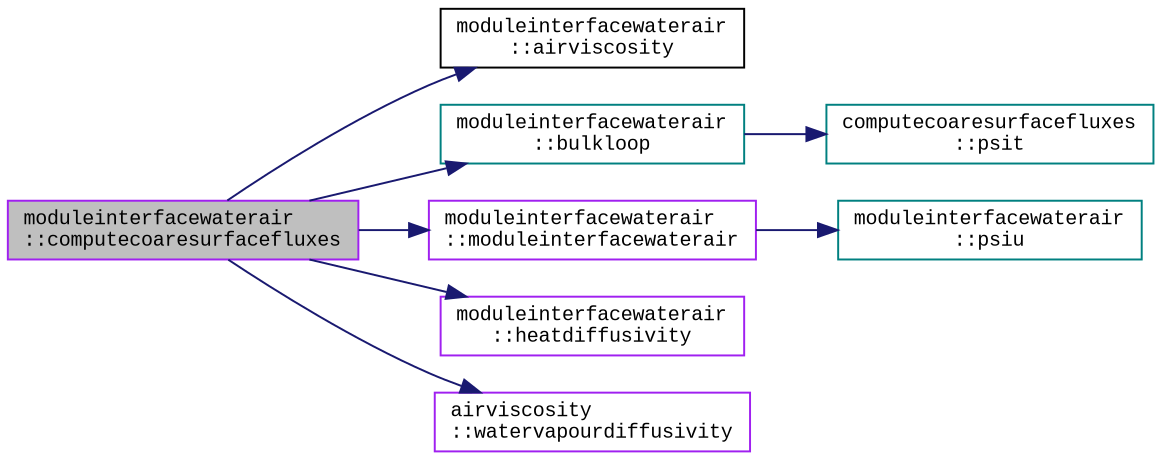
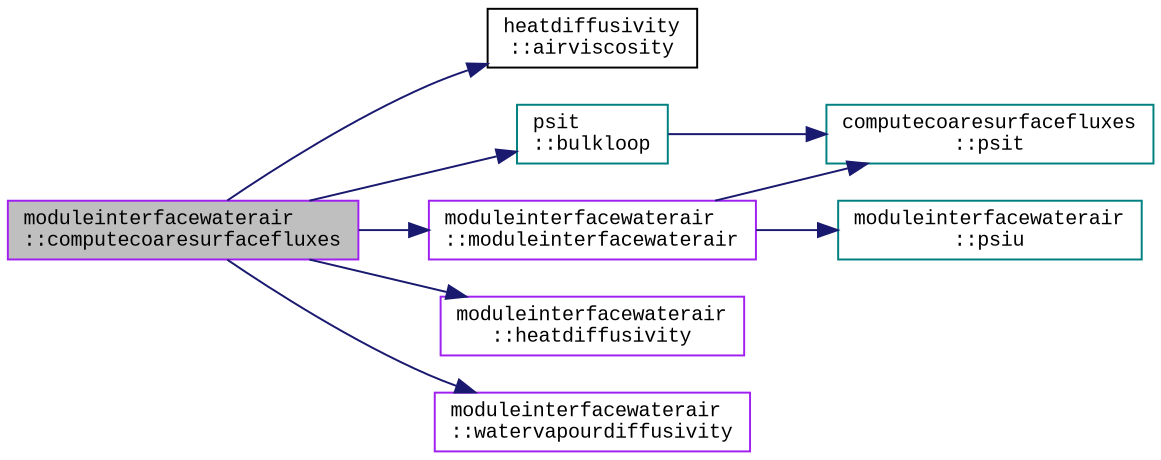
  digraph {
    fontname="Liberation Mono"
    rankdir=LR
    node [color=purple fillcolor=white fontname="Liberation Mono" fontsize=10 shape=record style=filled]
    edge [color=midnightblue fontname="Liberation Mono" fontsize=10 labelfontname=Helvetica labelfontsize=10 style=solid]
    n1 [fillcolor=grey75 fontcolor=black height=0.2 label="moduleinterfacewaterair\l::computecoaresurfacefluxes" width=0.4]
-   n2 [color=black height=0.2 label="moduleinterfacewaterair\l::airviscosity" width=0.4]
-   n3 [color=teal height=0.2 label="moduleinterfacewaterair\l::bulkloop" width=0.4]
+   n2 [color=black height=0.2 label="heatdiffusivity\l::airviscosity" width=0.4]
+   n3 [color=teal height=0.2 label="psit\l::bulkloop" width=0.4]
    n4 [height=0.2 label="moduleinterfacewaterair\l::moduleinterfacewaterair" width=0.4]
    n5 [height=0.2 label="moduleinterfacewaterair\l::heatdiffusivity" width=0.4]
-   n6 [height=0.2 label="airviscosity\l::watervapourdiffusivity" width=0.4]
+   n6 [height=0.2 label="moduleinterfacewaterair\l::watervapourdiffusivity" width=0.4]
    n7 [color=teal height=0.2 label="computecoaresurfacefluxes\l::psit" width=0.4]
    n8 [color=teal height=0.2 label="moduleinterfacewaterair\l::psiu" width=0.4]
    n1 -> n2
    n1 -> n3
    n1 -> n4
    n1 -> n5
    n1 -> n6
    n3 -> n7
+   n4 -> n7
    n4 -> n8
  }
